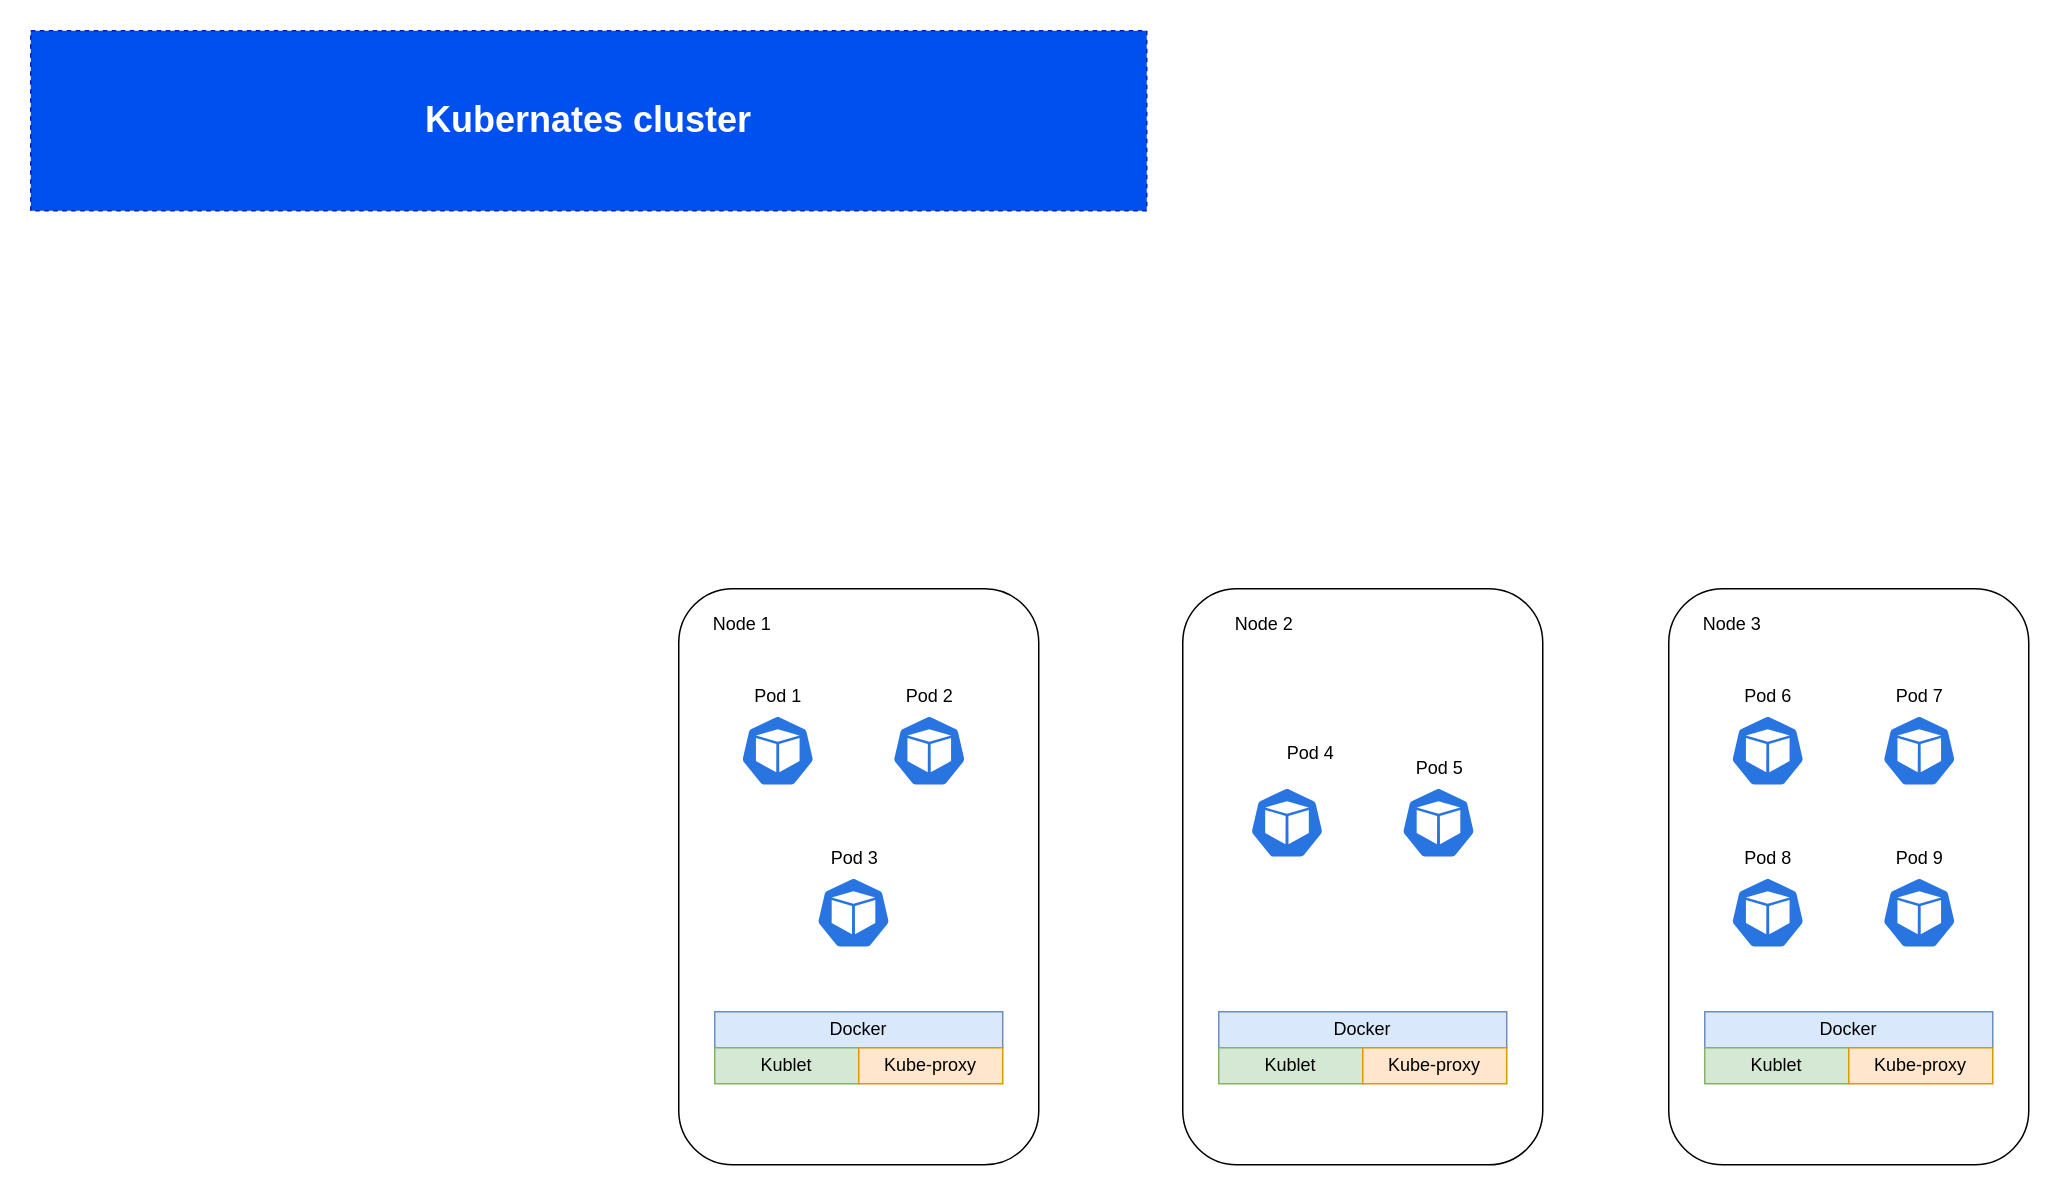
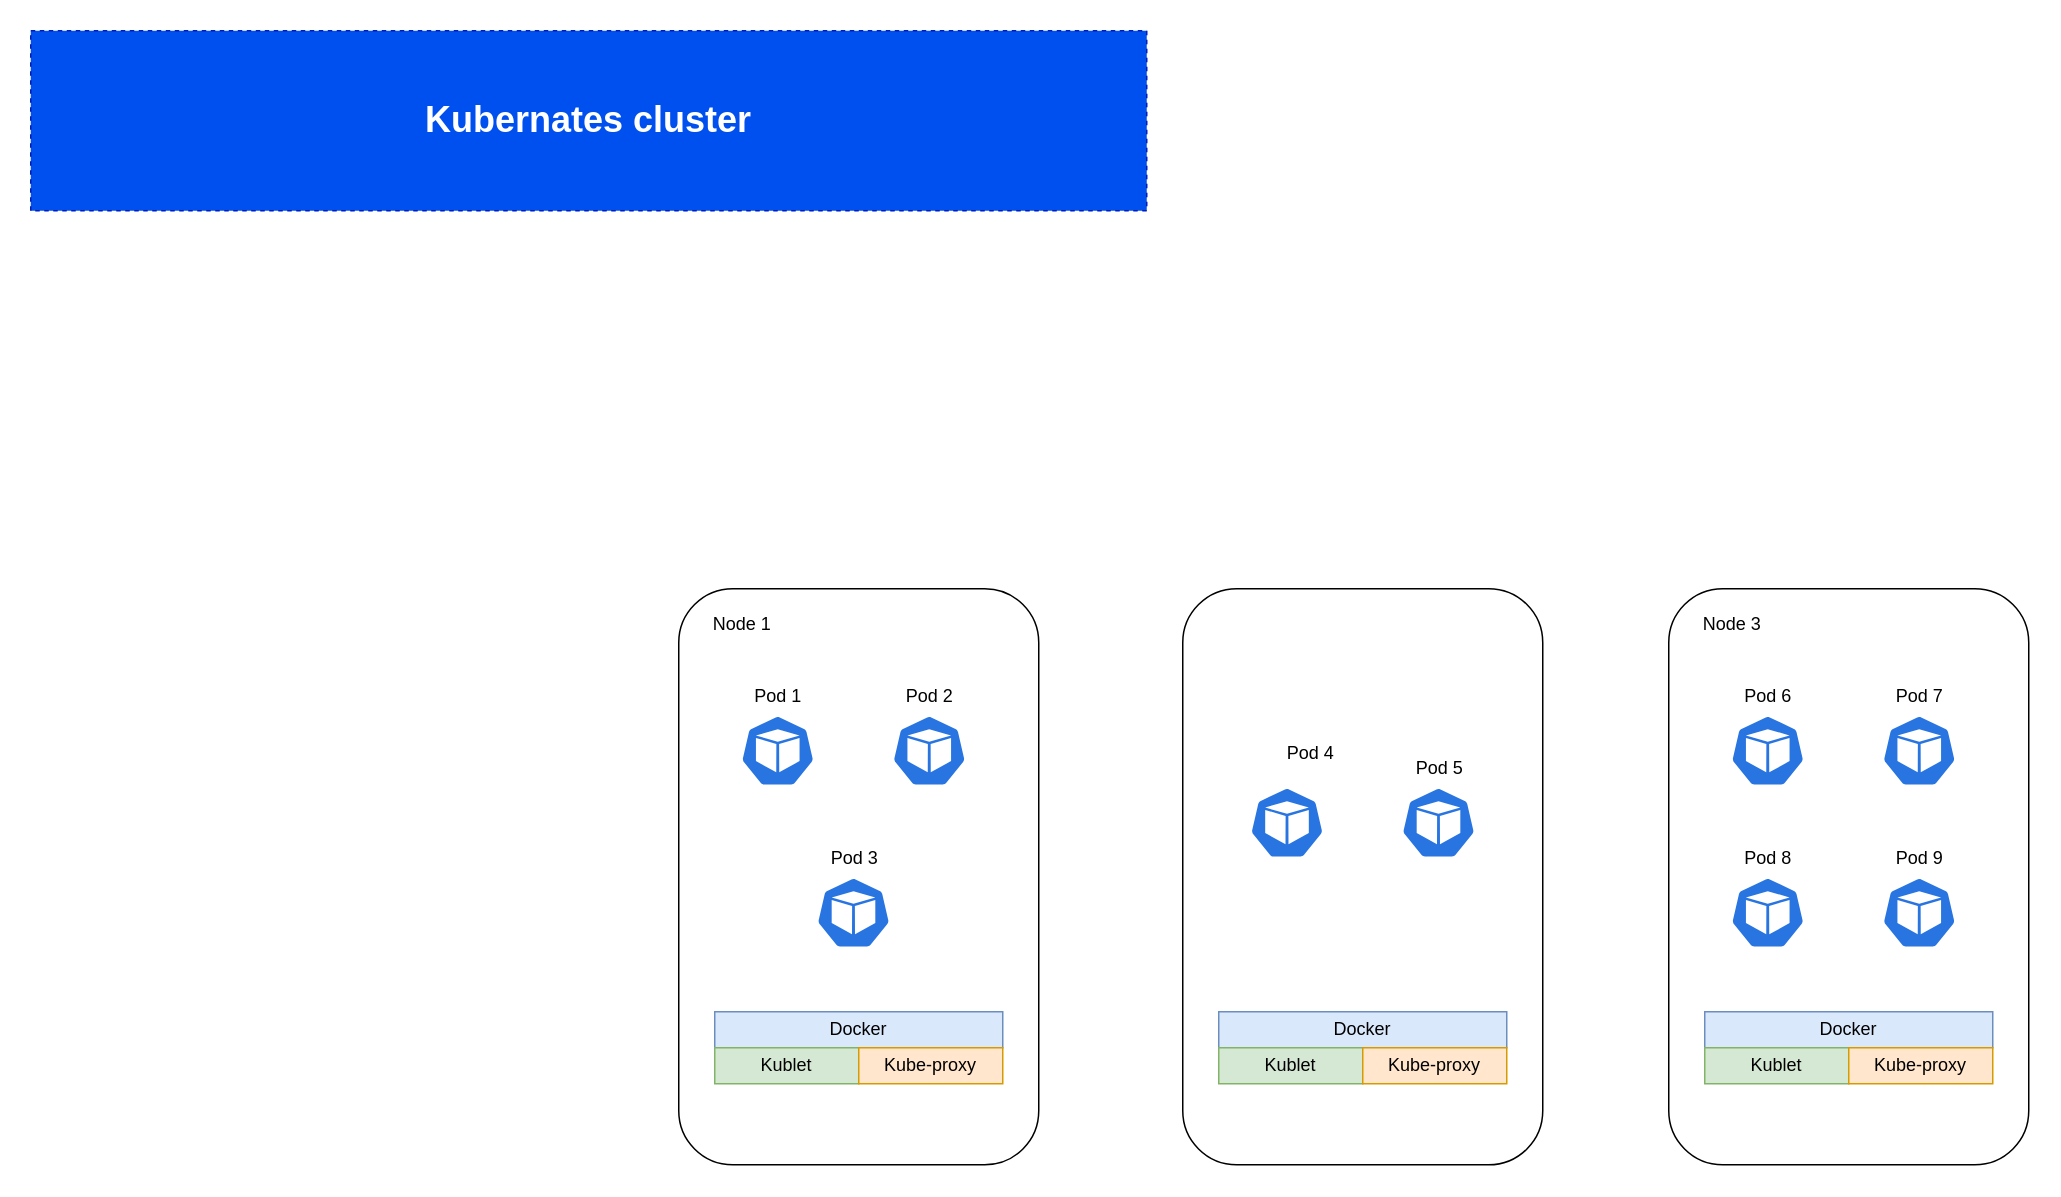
  <mxCell id="0" />
  <mxCell id="1" parent="0" />
  <mxCell id="2" value="" style="group" parent="1" vertex="1" connectable="0"><mxGeometry x="452" y="392" width="900" height="384" as="geometry" /></mxCell>
  <mxCell id="3" value="" style="rounded=1;whiteSpace=wrap;html=1;" parent="2" vertex="1"><mxGeometry width="240" height="384" as="geometry" /></mxCell>
  <mxCell id="4" value="" style="rounded=1;whiteSpace=wrap;html=1;" parent="2" vertex="1"><mxGeometry x="336" width="240" height="384" as="geometry" /></mxCell>
  <mxCell id="5" value="" style="rounded=1;whiteSpace=wrap;html=1;" parent="2" vertex="1"><mxGeometry x="660" width="240" height="384" as="geometry" /></mxCell>
  <mxCell id="6" value="Node 1" style="text;html=1;align=center;verticalAlign=middle;resizable=0;points=[];autosize=1;strokeColor=none;fillColor=none;" parent="2" vertex="1"><mxGeometry x="12" y="12" width="60" height="24" as="geometry" /></mxCell>
- <mxCell id="7" value="Node 2" style="text;html=1;align=center;verticalAlign=middle;resizable=0;points=[];autosize=1;strokeColor=none;fillColor=none;" parent="2" vertex="1"><mxGeometry x="360" y="12" width="60" height="24" as="geometry" /></mxCell>
  <mxCell id="8" value="Node 3" style="text;html=1;align=center;verticalAlign=middle;resizable=0;points=[];autosize=1;strokeColor=none;fillColor=none;" parent="2" vertex="1"><mxGeometry x="672" y="12" width="60" height="24" as="geometry" /></mxCell>
  <mxCell id="9" value="Docker" style="rounded=0;whiteSpace=wrap;html=1;fillColor=#dae8fc;strokeColor=#6c8ebf;" parent="2" vertex="1"><mxGeometry x="24" y="282" width="192" height="24" as="geometry" /></mxCell>
  <mxCell id="10" value="Kublet" style="rounded=0;whiteSpace=wrap;html=1;fillColor=#d5e8d4;strokeColor=#82b366;" parent="2" vertex="1"><mxGeometry x="24" y="306" width="96" height="24" as="geometry" /></mxCell>
  <mxCell id="11" value="Kube-proxy" style="rounded=0;whiteSpace=wrap;html=1;fillColor=#ffe6cc;strokeColor=#d79b00;" parent="2" vertex="1"><mxGeometry x="120" y="306" width="96" height="24" as="geometry" /></mxCell>
  <mxCell id="12" value="Docker" style="rounded=0;whiteSpace=wrap;html=1;fillColor=#dae8fc;strokeColor=#6c8ebf;" parent="2" vertex="1"><mxGeometry x="360" y="282" width="192" height="24" as="geometry" /></mxCell>
  <mxCell id="13" value="Kublet" style="rounded=0;whiteSpace=wrap;html=1;fillColor=#d5e8d4;strokeColor=#82b366;" parent="2" vertex="1"><mxGeometry x="360" y="306" width="96" height="24" as="geometry" /></mxCell>
  <mxCell id="14" value="Kube-proxy" style="rounded=0;whiteSpace=wrap;html=1;fillColor=#ffe6cc;strokeColor=#d79b00;" parent="2" vertex="1"><mxGeometry x="456" y="306" width="96" height="24" as="geometry" /></mxCell>
  <mxCell id="15" value="Docker" style="rounded=0;whiteSpace=wrap;html=1;fillColor=#dae8fc;strokeColor=#6c8ebf;" parent="2" vertex="1"><mxGeometry x="684" y="282" width="192" height="24" as="geometry" /></mxCell>
  <mxCell id="16" value="Kublet" style="rounded=0;whiteSpace=wrap;html=1;fillColor=#d5e8d4;strokeColor=#82b366;" parent="2" vertex="1"><mxGeometry x="684" y="306" width="96" height="24" as="geometry" /></mxCell>
  <mxCell id="17" value="Kube-proxy" style="rounded=0;whiteSpace=wrap;html=1;fillColor=#ffe6cc;strokeColor=#d79b00;" parent="2" vertex="1"><mxGeometry x="780" y="306" width="96" height="24" as="geometry" /></mxCell>
  <mxCell id="18" value="" style="group" parent="2" vertex="1" connectable="0"><mxGeometry x="36" y="60" width="161" height="180" as="geometry" /></mxCell>
  <mxCell id="19" value="" style="sketch=0;html=1;dashed=0;whitespace=wrap;fillColor=#2875E2;strokeColor=#ffffff;points=[[0.005,0.63,0],[0.1,0.2,0],[0.9,0.2,0],[0.5,0,0],[0.995,0.63,0],[0.72,0.99,0],[0.5,1,0],[0.28,0.99,0]];shape=mxgraph.kubernetes.icon;prIcon=pod" parent="18" vertex="1"><mxGeometry x="106" y="24" width="50" height="48" as="geometry" /></mxCell>
  <mxCell id="20" value="" style="sketch=0;html=1;dashed=0;whitespace=wrap;fillColor=#2875E2;strokeColor=#ffffff;points=[[0.005,0.63,0],[0.1,0.2,0],[0.9,0.2,0],[0.5,0,0],[0.995,0.63,0],[0.72,0.99,0],[0.5,1,0],[0.28,0.99,0]];shape=mxgraph.kubernetes.icon;prIcon=pod" parent="18" vertex="1"><mxGeometry x="5" y="24" width="50" height="48" as="geometry" /></mxCell>
  <mxCell id="21" value="" style="sketch=0;html=1;dashed=0;whitespace=wrap;fillColor=#2875E2;strokeColor=#ffffff;points=[[0.005,0.63,0],[0.1,0.2,0],[0.9,0.2,0],[0.5,0,0],[0.995,0.63,0],[0.72,0.99,0],[0.5,1,0],[0.28,0.99,0]];shape=mxgraph.kubernetes.icon;prIcon=pod" parent="18" vertex="1"><mxGeometry x="55.5" y="132" width="50" height="48" as="geometry" /></mxCell>
  <mxCell id="22" value="Pod 2" style="text;html=1;align=center;verticalAlign=middle;resizable=0;points=[];autosize=1;strokeColor=none;fillColor=none;" parent="18" vertex="1"><mxGeometry x="101" width="60" height="24" as="geometry" /></mxCell>
  <mxCell id="23" value="Pod 1" style="text;html=1;align=center;verticalAlign=middle;resizable=0;points=[];autosize=1;strokeColor=none;fillColor=none;" parent="18" vertex="1"><mxGeometry width="60" height="24" as="geometry" /></mxCell>
  <mxCell id="24" value="Pod 3" style="text;html=1;align=center;verticalAlign=middle;resizable=0;points=[];autosize=1;strokeColor=none;fillColor=none;" parent="18" vertex="1"><mxGeometry x="50.5" y="108" width="60" height="24" as="geometry" /></mxCell>
  <mxCell id="25" value="" style="sketch=0;html=1;dashed=0;whitespace=wrap;fillColor=#2875E2;strokeColor=#ffffff;points=[[0.005,0.63,0],[0.1,0.2,0],[0.9,0.2,0],[0.5,0,0],[0.995,0.63,0],[0.72,0.99,0],[0.5,1,0],[0.28,0.99,0]];shape=mxgraph.kubernetes.icon;prIcon=pod" parent="2" vertex="1"><mxGeometry x="481.5" y="132" width="50" height="48" as="geometry" /></mxCell>
  <mxCell id="26" value="" style="sketch=0;html=1;dashed=0;whitespace=wrap;fillColor=#2875E2;strokeColor=#ffffff;points=[[0.005,0.63,0],[0.1,0.2,0],[0.9,0.2,0],[0.5,0,0],[0.995,0.63,0],[0.72,0.99,0],[0.5,1,0],[0.28,0.99,0]];shape=mxgraph.kubernetes.icon;prIcon=pod" parent="2" vertex="1"><mxGeometry x="380.5" y="132" width="50" height="48" as="geometry" /></mxCell>
  <mxCell id="27" value="Pod 5" style="text;html=1;align=center;verticalAlign=middle;resizable=0;points=[];autosize=1;strokeColor=none;fillColor=none;" parent="2" vertex="1"><mxGeometry x="476.5" y="108" width="60" height="24" as="geometry" /></mxCell>
  <mxCell id="28" value="Pod 4" style="text;html=1;align=center;verticalAlign=middle;resizable=0;points=[];autosize=1;strokeColor=none;fillColor=none;" parent="2" vertex="1"><mxGeometry x="390.5" y="98" width="60" height="24" as="geometry" /></mxCell>
  <mxCell id="29" value="" style="group" parent="1" vertex="1" connectable="0"><mxGeometry x="1148" y="452" width="161" height="180" as="geometry" /></mxCell>
  <mxCell id="30" value="" style="sketch=0;html=1;dashed=0;whitespace=wrap;fillColor=#2875E2;strokeColor=#ffffff;points=[[0.005,0.63,0],[0.1,0.2,0],[0.9,0.2,0],[0.5,0,0],[0.995,0.63,0],[0.72,0.99,0],[0.5,1,0],[0.28,0.99,0]];shape=mxgraph.kubernetes.icon;prIcon=pod" parent="29" vertex="1"><mxGeometry x="106" y="24" width="50" height="48" as="geometry" /></mxCell>
  <mxCell id="31" value="" style="sketch=0;html=1;dashed=0;whitespace=wrap;fillColor=#2875E2;strokeColor=#ffffff;points=[[0.005,0.63,0],[0.1,0.2,0],[0.9,0.2,0],[0.5,0,0],[0.995,0.63,0],[0.72,0.99,0],[0.5,1,0],[0.28,0.99,0]];shape=mxgraph.kubernetes.icon;prIcon=pod" parent="29" vertex="1"><mxGeometry x="5" y="24" width="50" height="48" as="geometry" /></mxCell>
  <mxCell id="32" value="" style="sketch=0;html=1;dashed=0;whitespace=wrap;fillColor=#2875E2;strokeColor=#ffffff;points=[[0.005,0.63,0],[0.1,0.2,0],[0.9,0.2,0],[0.5,0,0],[0.995,0.63,0],[0.72,0.99,0],[0.5,1,0],[0.28,0.99,0]];shape=mxgraph.kubernetes.icon;prIcon=pod" parent="29" vertex="1"><mxGeometry x="106" y="132" width="50" height="48" as="geometry" /></mxCell>
  <mxCell id="33" value="" style="sketch=0;html=1;dashed=0;whitespace=wrap;fillColor=#2875E2;strokeColor=#ffffff;points=[[0.005,0.63,0],[0.1,0.2,0],[0.9,0.2,0],[0.5,0,0],[0.995,0.63,0],[0.72,0.99,0],[0.5,1,0],[0.28,0.99,0]];shape=mxgraph.kubernetes.icon;prIcon=pod" parent="29" vertex="1"><mxGeometry x="5" y="132" width="50" height="48" as="geometry" /></mxCell>
  <mxCell id="34" value="Pod 7" style="text;html=1;align=center;verticalAlign=middle;resizable=0;points=[];autosize=1;strokeColor=none;fillColor=none;" parent="29" vertex="1"><mxGeometry x="101" width="60" height="24" as="geometry" /></mxCell>
  <mxCell id="35" value="Pod 6" style="text;html=1;align=center;verticalAlign=middle;resizable=0;points=[];autosize=1;strokeColor=none;fillColor=none;" parent="29" vertex="1"><mxGeometry width="60" height="24" as="geometry" /></mxCell>
  <mxCell id="36" value="Pod 8" style="text;html=1;align=center;verticalAlign=middle;resizable=0;points=[];autosize=1;strokeColor=none;fillColor=none;" parent="29" vertex="1"><mxGeometry y="108" width="60" height="24" as="geometry" /></mxCell>
  <mxCell id="37" value="Pod 9" style="text;html=1;align=center;verticalAlign=middle;resizable=0;points=[];autosize=1;strokeColor=none;fillColor=none;" parent="29" vertex="1"><mxGeometry x="101" y="108" width="60" height="24" as="geometry" /></mxCell>
  <mxCell id="38" value="&lt;h1&gt;Kubernates cluster&lt;/h1&gt;" style="rounded=0;whiteSpace=wrap;html=1;fillColor=#0050ef;fontColor=#ffffff;strokeColor=#001DBC;dashed=1;" parent="1" vertex="1"><mxGeometry x="20" y="20" width="744" height="120" as="geometry" /></mxCell>
